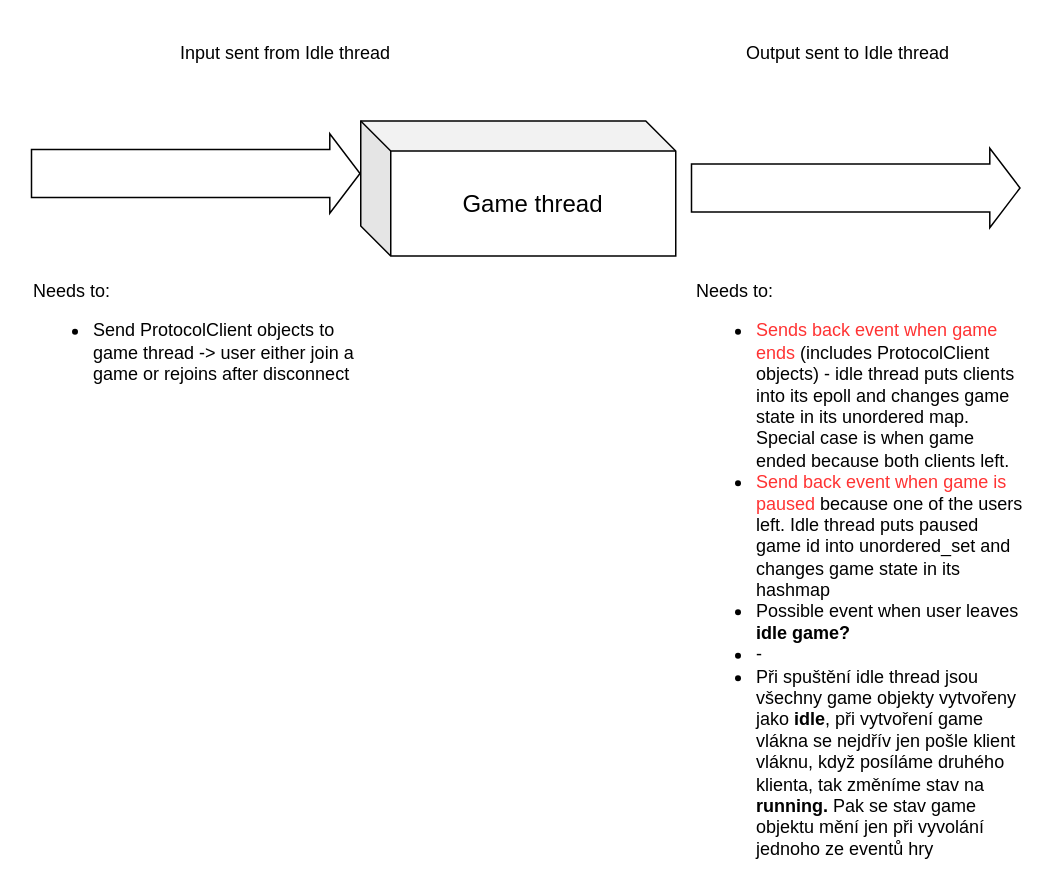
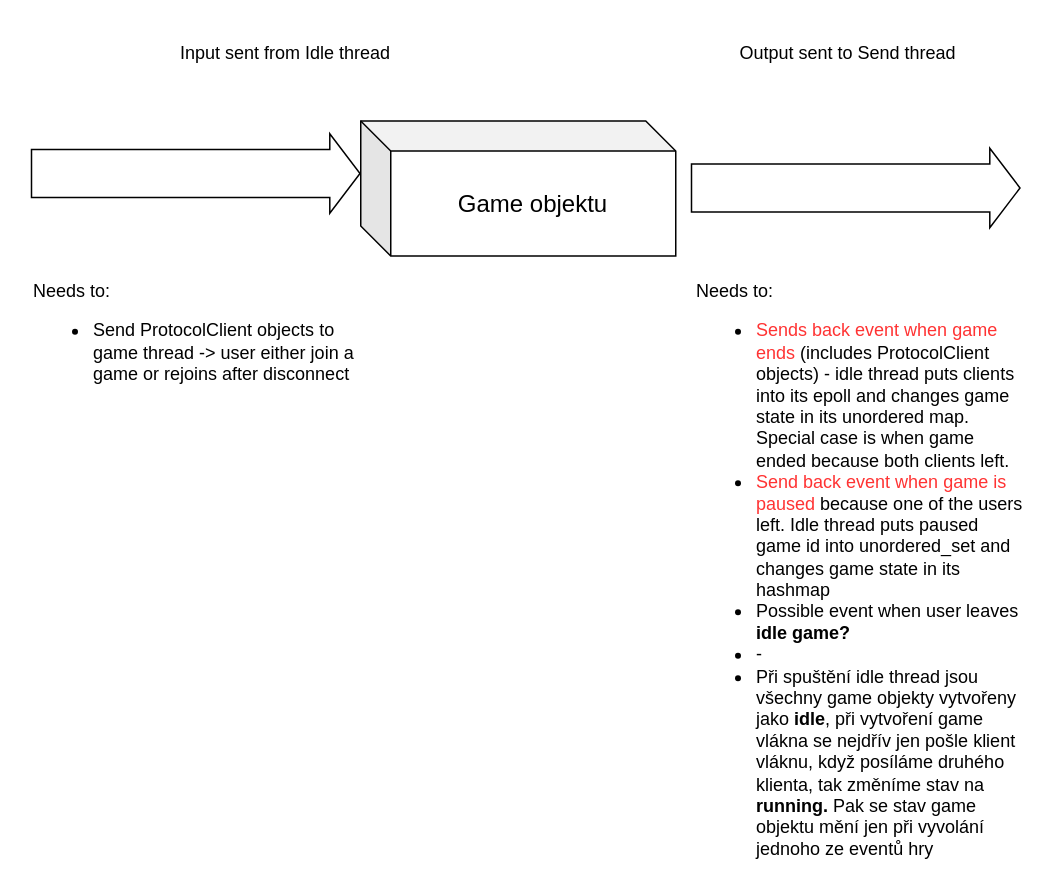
  <mxCell id="0" />
  <mxCell id="1" parent="0" />
- <mxCell id="2" value="Game thread" style="shape=cube;whiteSpace=wrap;html=1;boundedLbl=1;backgroundOutline=1;darkOpacity=0.05;darkOpacity2=0.1;fontSize=16;" parent="1" vertex="1"><mxGeometry x="240" y="80" width="210" height="90" as="geometry" /></mxCell>
+ <mxCell id="2" value="Game objektu" style="shape=cube;whiteSpace=wrap;html=1;boundedLbl=1;backgroundOutline=1;darkOpacity=0.05;darkOpacity2=0.1;fontSize=16;" parent="1" vertex="1"><mxGeometry x="240" y="80" width="210" height="90" as="geometry" /></mxCell>
  <mxCell id="3" value="" style="shape=flexArrow;endArrow=classic;html=1;rounded=0;width=32;endSize=6.38;entryX=0;entryY=0;entryDx=0;entryDy=35;entryPerimeter=0;" parent="1" target="2" edge="1"><mxGeometry width="50" height="50" relative="1" as="geometry"><mxPoint x="20" y="115" as="sourcePoint" /><mxPoint x="190" y="50" as="targetPoint" /></mxGeometry></mxCell>
  <mxCell id="4" value="" style="shape=flexArrow;endArrow=classic;html=1;rounded=0;width=32;endSize=6.38;entryX=0;entryY=0;entryDx=0;entryDy=35;entryPerimeter=0;" parent="1" edge="1"><mxGeometry width="50" height="50" relative="1" as="geometry"><mxPoint x="460" y="124.66" as="sourcePoint" /><mxPoint x="680" y="124.66" as="targetPoint" /></mxGeometry></mxCell>
  <mxCell id="5" value="Input sent from Idle thread" style="text;html=1;strokeColor=none;fillColor=none;align=center;verticalAlign=middle;whiteSpace=wrap;rounded=0;" parent="1" vertex="1"><mxGeometry x="115" y="20" width="150" height="30" as="geometry" /></mxCell>
- <mxCell id="6" value="Output sent to Idle thread" style="text;html=1;strokeColor=none;fillColor=none;align=center;verticalAlign=middle;whiteSpace=wrap;rounded=0;" parent="1" vertex="1"><mxGeometry x="490" y="20" width="150" height="30" as="geometry" /></mxCell>
+ <mxCell id="6" value="Output sent to Send thread" style="text;html=1;strokeColor=none;fillColor=none;align=center;verticalAlign=middle;whiteSpace=wrap;rounded=0;" parent="1" vertex="1"><mxGeometry x="490" y="20" width="150" height="30" as="geometry" /></mxCell>
  <mxCell id="7" value="Needs to:&lt;br&gt;&lt;ul&gt;&lt;li&gt;Send ProtocolClient objects to game thread -&amp;gt; user either join a game or rejoins after disconnect&lt;/li&gt;&lt;/ul&gt;" style="text;html=1;strokeColor=none;fillColor=none;align=left;verticalAlign=top;whiteSpace=wrap;rounded=0;" parent="1" vertex="1"><mxGeometry x="20" y="180" width="220" height="90" as="geometry" /></mxCell>
  <mxCell id="8" value="Needs to:&lt;br&gt;&lt;ul&gt;&lt;li&gt;&lt;font color=&quot;#ff3333&quot;&gt;Sends back event when game ends &lt;/font&gt;(includes ProtocolClient objects) - idle thread puts clients into its epoll and changes game state in its unordered map. Special case is when game ended because both clients left.&amp;nbsp;&lt;/li&gt;&lt;li&gt;&lt;font color=&quot;#ff3333&quot;&gt;Send back event when game is paused&lt;/font&gt; because one of the users left. Idle thread puts paused game id into unordered_set and changes game state in its hashmap&lt;/li&gt;&lt;li&gt;Possible event when user leaves &lt;b&gt;idle game?&lt;/b&gt;&lt;/li&gt;&lt;li&gt;-&lt;/li&gt;&lt;li&gt;Při spuštění idle thread jsou všechny game objekty vytvořeny jako &lt;b&gt;idle&lt;/b&gt;, při vytvoření game vlákna se nejdřív jen pošle klient vláknu, když posíláme druhého klienta, tak změníme stav na &lt;b&gt;running. &lt;/b&gt;Pak se stav game objektu mění jen při vyvolání jednoho ze&lt;b&gt;&amp;nbsp;&lt;/b&gt;eventů hry&lt;/li&gt;&lt;/ul&gt;" style="text;html=1;strokeColor=none;fillColor=none;align=left;verticalAlign=top;whiteSpace=wrap;rounded=0;" parent="1" vertex="1"><mxGeometry x="462" y="180" width="220" height="360" as="geometry" /></mxCell>
